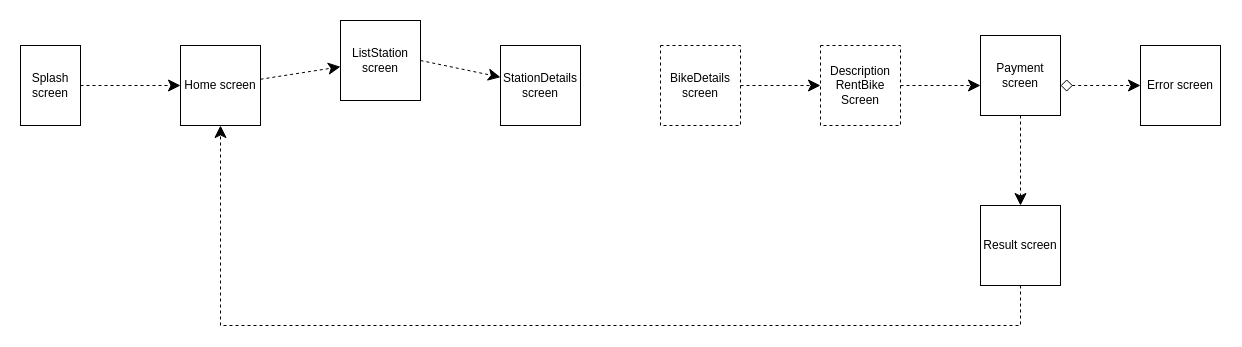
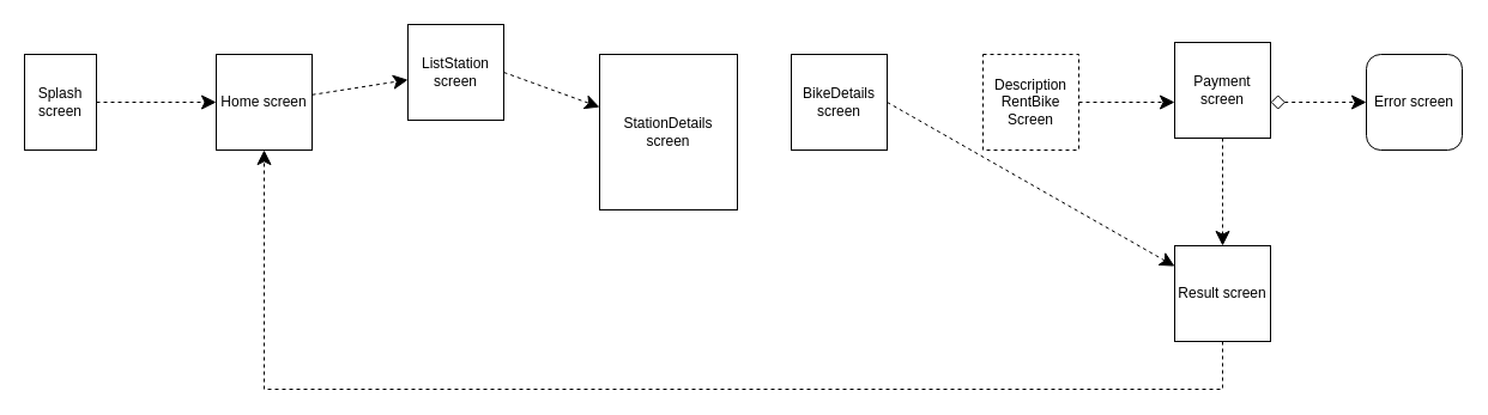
  <mxCell id="0" />
  <mxCell id="1" parent="0" />
  <mxCell id="2" value="Splash screen" style="whiteSpace=wrap;html=1;aspect=fixed;" vertex="1" parent="1"><mxGeometry x="20" y="45" width="60" height="80" as="geometry" /></mxCell>
  <mxCell id="3" value="Home screen" style="whiteSpace=wrap;html=1;aspect=fixed;" vertex="1" parent="1"><mxGeometry x="180" y="45" width="80" height="80" as="geometry" /></mxCell>
- <mxCell id="4" value="BikeDetails screen" style="whiteSpace=wrap;html=1;aspect=fixed;dashed=1;" vertex="1" parent="1"><mxGeometry x="660" y="45" width="80" height="80" as="geometry" /></mxCell>
+ <mxCell id="4" value="BikeDetails screen" style="whiteSpace=wrap;html=1;aspect=fixed;" vertex="1" parent="1"><mxGeometry x="660" y="45" width="80" height="80" as="geometry" /></mxCell>
  <mxCell id="5" value="Payment screen" style="whiteSpace=wrap;html=1;aspect=fixed;" vertex="1" parent="1"><mxGeometry x="980" y="35" width="80" height="80" as="geometry" /></mxCell>
  <mxCell id="6" value="Result screen" style="whiteSpace=wrap;html=1;aspect=fixed;" vertex="1" parent="1"><mxGeometry x="980" y="205" width="80" height="80" as="geometry" /></mxCell>
  <mxCell id="7" value="ListStation&lt;br&gt;screen" style="whiteSpace=wrap;html=1;aspect=fixed;" vertex="1" parent="1"><mxGeometry x="340" y="20" width="80" height="80" as="geometry" /></mxCell>
- <mxCell id="8" value="StationDetails&lt;br&gt;screen" style="whiteSpace=wrap;html=1;aspect=fixed;" vertex="1" parent="1"><mxGeometry x="500" y="45" width="80" height="80" as="geometry" /></mxCell>
+ <mxCell id="8" value="StationDetails&lt;br&gt;screen" style="whiteSpace=wrap;html=1;aspect=fixed;" vertex="1" parent="1"><mxGeometry x="500" y="45" width="115" height="130" as="geometry" /></mxCell>
  <mxCell id="9" value="" style="endArrow=classic;dashed=1;html=1;rounded=0;endFill=1;endSize=10;startSize=10;" edge="1" parent="1" source="2" target="3"><mxGeometry width="50" height="50" relative="1" as="geometry"><mxPoint x="700" y="135" as="sourcePoint" /><mxPoint x="750" y="85" as="targetPoint" /></mxGeometry></mxCell>
  <mxCell id="10" value="" style="endArrow=classic;dashed=1;html=1;rounded=0;endFill=1;endSize=10;startSize=10;" edge="1" parent="1" source="3" target="7"><mxGeometry width="50" height="50" relative="1" as="geometry"><mxPoint x="350" y="55" as="sourcePoint" /><mxPoint x="430" y="55" as="targetPoint" /><Array as="points" /></mxGeometry></mxCell>
- <mxCell id="11" value="Error screen" style="whiteSpace=wrap;html=1;aspect=fixed;" vertex="1" parent="1"><mxGeometry x="1140" y="45" width="80" height="80" as="geometry" /></mxCell>
+ <mxCell id="11" value="Error screen" style="whiteSpace=wrap;html=1;aspect=fixed;rounded=1;" vertex="1" parent="1"><mxGeometry x="1140" y="45" width="80" height="80" as="geometry" /></mxCell>
  <mxCell id="12" value="" style="endArrow=classic;dashed=1;html=1;rounded=0;exitX=1;exitY=0.5;exitDx=0;exitDy=0;endFill=1;endSize=10;startSize=10;" edge="1" parent="1" source="7" target="8"><mxGeometry width="50" height="50" relative="1" as="geometry"><mxPoint x="430" y="-25" as="sourcePoint" /><mxPoint x="510" y="-25" as="targetPoint" /></mxGeometry></mxCell>
  <mxCell id="13" value="Description&lt;br&gt;RentBike&lt;br&gt;Screen" style="whiteSpace=wrap;html=1;aspect=fixed;dashed=1;" vertex="1" parent="1"><mxGeometry x="820" y="45" width="80" height="80" as="geometry" /></mxCell>
- <mxCell id="14" value="" style="endArrow=classic;dashed=1;html=1;rounded=0;exitX=1;exitY=0.5;exitDx=0;exitDy=0;endFill=1;endSize=10;startSize=10;entryX=0;entryY=0.5;entryDx=0;entryDy=0;" edge="1" parent="1" source="4" target="13"><mxGeometry width="50" height="50" relative="1" as="geometry"><mxPoint x="590" y="-25" as="sourcePoint" /><mxPoint x="670" y="-25" as="targetPoint" /></mxGeometry></mxCell>
+ <mxCell id="14" value="" style="endArrow=classic;dashed=1;html=1;rounded=0;exitX=1;exitY=0.5;exitDx=0;exitDy=0;endFill=1;endSize=10;startSize=10;" edge="1" parent="1" source="4" target="6"><mxGeometry width="50" height="50" relative="1" as="geometry"><mxPoint x="590" y="-25" as="sourcePoint" /><mxPoint x="670" y="-25" as="targetPoint" /></mxGeometry></mxCell>
  <mxCell id="15" value="" style="endArrow=classic;dashed=1;html=1;rounded=0;exitX=1;exitY=0.5;exitDx=0;exitDy=0;endFill=1;endSize=10;startSize=10;" edge="1" parent="1" source="13"><mxGeometry width="50" height="50" relative="1" as="geometry"><mxPoint x="590" y="-25" as="sourcePoint" /><mxPoint x="980" y="85" as="targetPoint" /><Array as="points" /></mxGeometry></mxCell>
  <mxCell id="16" value="" style="endArrow=classic;dashed=1;html=1;rounded=0;endFill=1;startArrow=diamond;startFill=0;endSize=10;startSize=10;entryX=0;entryY=0.5;entryDx=0;entryDy=0;" edge="1" parent="1" target="11"><mxGeometry width="50" height="50" relative="1" as="geometry"><mxPoint x="1060" y="85" as="sourcePoint" /><mxPoint y="125" as="targetPoint" x="540" /></mxGeometry></mxCell>
  <mxCell id="17" value="" style="endArrow=classic;dashed=1;html=1;rounded=0;exitX=0.5;exitY=1;exitDx=0;exitDy=0;endFill=1;endSize=10;startSize=10;entryX=0.5;entryY=0;entryDx=0;entryDy=0;" edge="1" parent="1" source="5" target="6"><mxGeometry width="50" height="50" relative="1" as="geometry"><mxPoint x="320" y="145" as="sourcePoint" /><mxPoint x="400" y="65" as="targetPoint" /><Array as="points" /></mxGeometry></mxCell>
  <mxCell id="18" value="" style="endArrow=classic;dashed=1;html=1;rounded=0;exitX=0.5;exitY=1;exitDx=0;exitDy=0;endFill=1;endSize=10;startSize=10;entryX=0.5;entryY=1;entryDx=0;entryDy=0;" edge="1" parent="1" source="6" target="3"><mxGeometry width="50" height="50" relative="1" as="geometry"><mxPoint x="430" y="215" as="sourcePoint" /><mxPoint x="510" y="135" as="targetPoint" /><Array as="points"><mxPoint x="1020" y="325" /><mxPoint x="220" y="325" /></Array></mxGeometry></mxCell>
